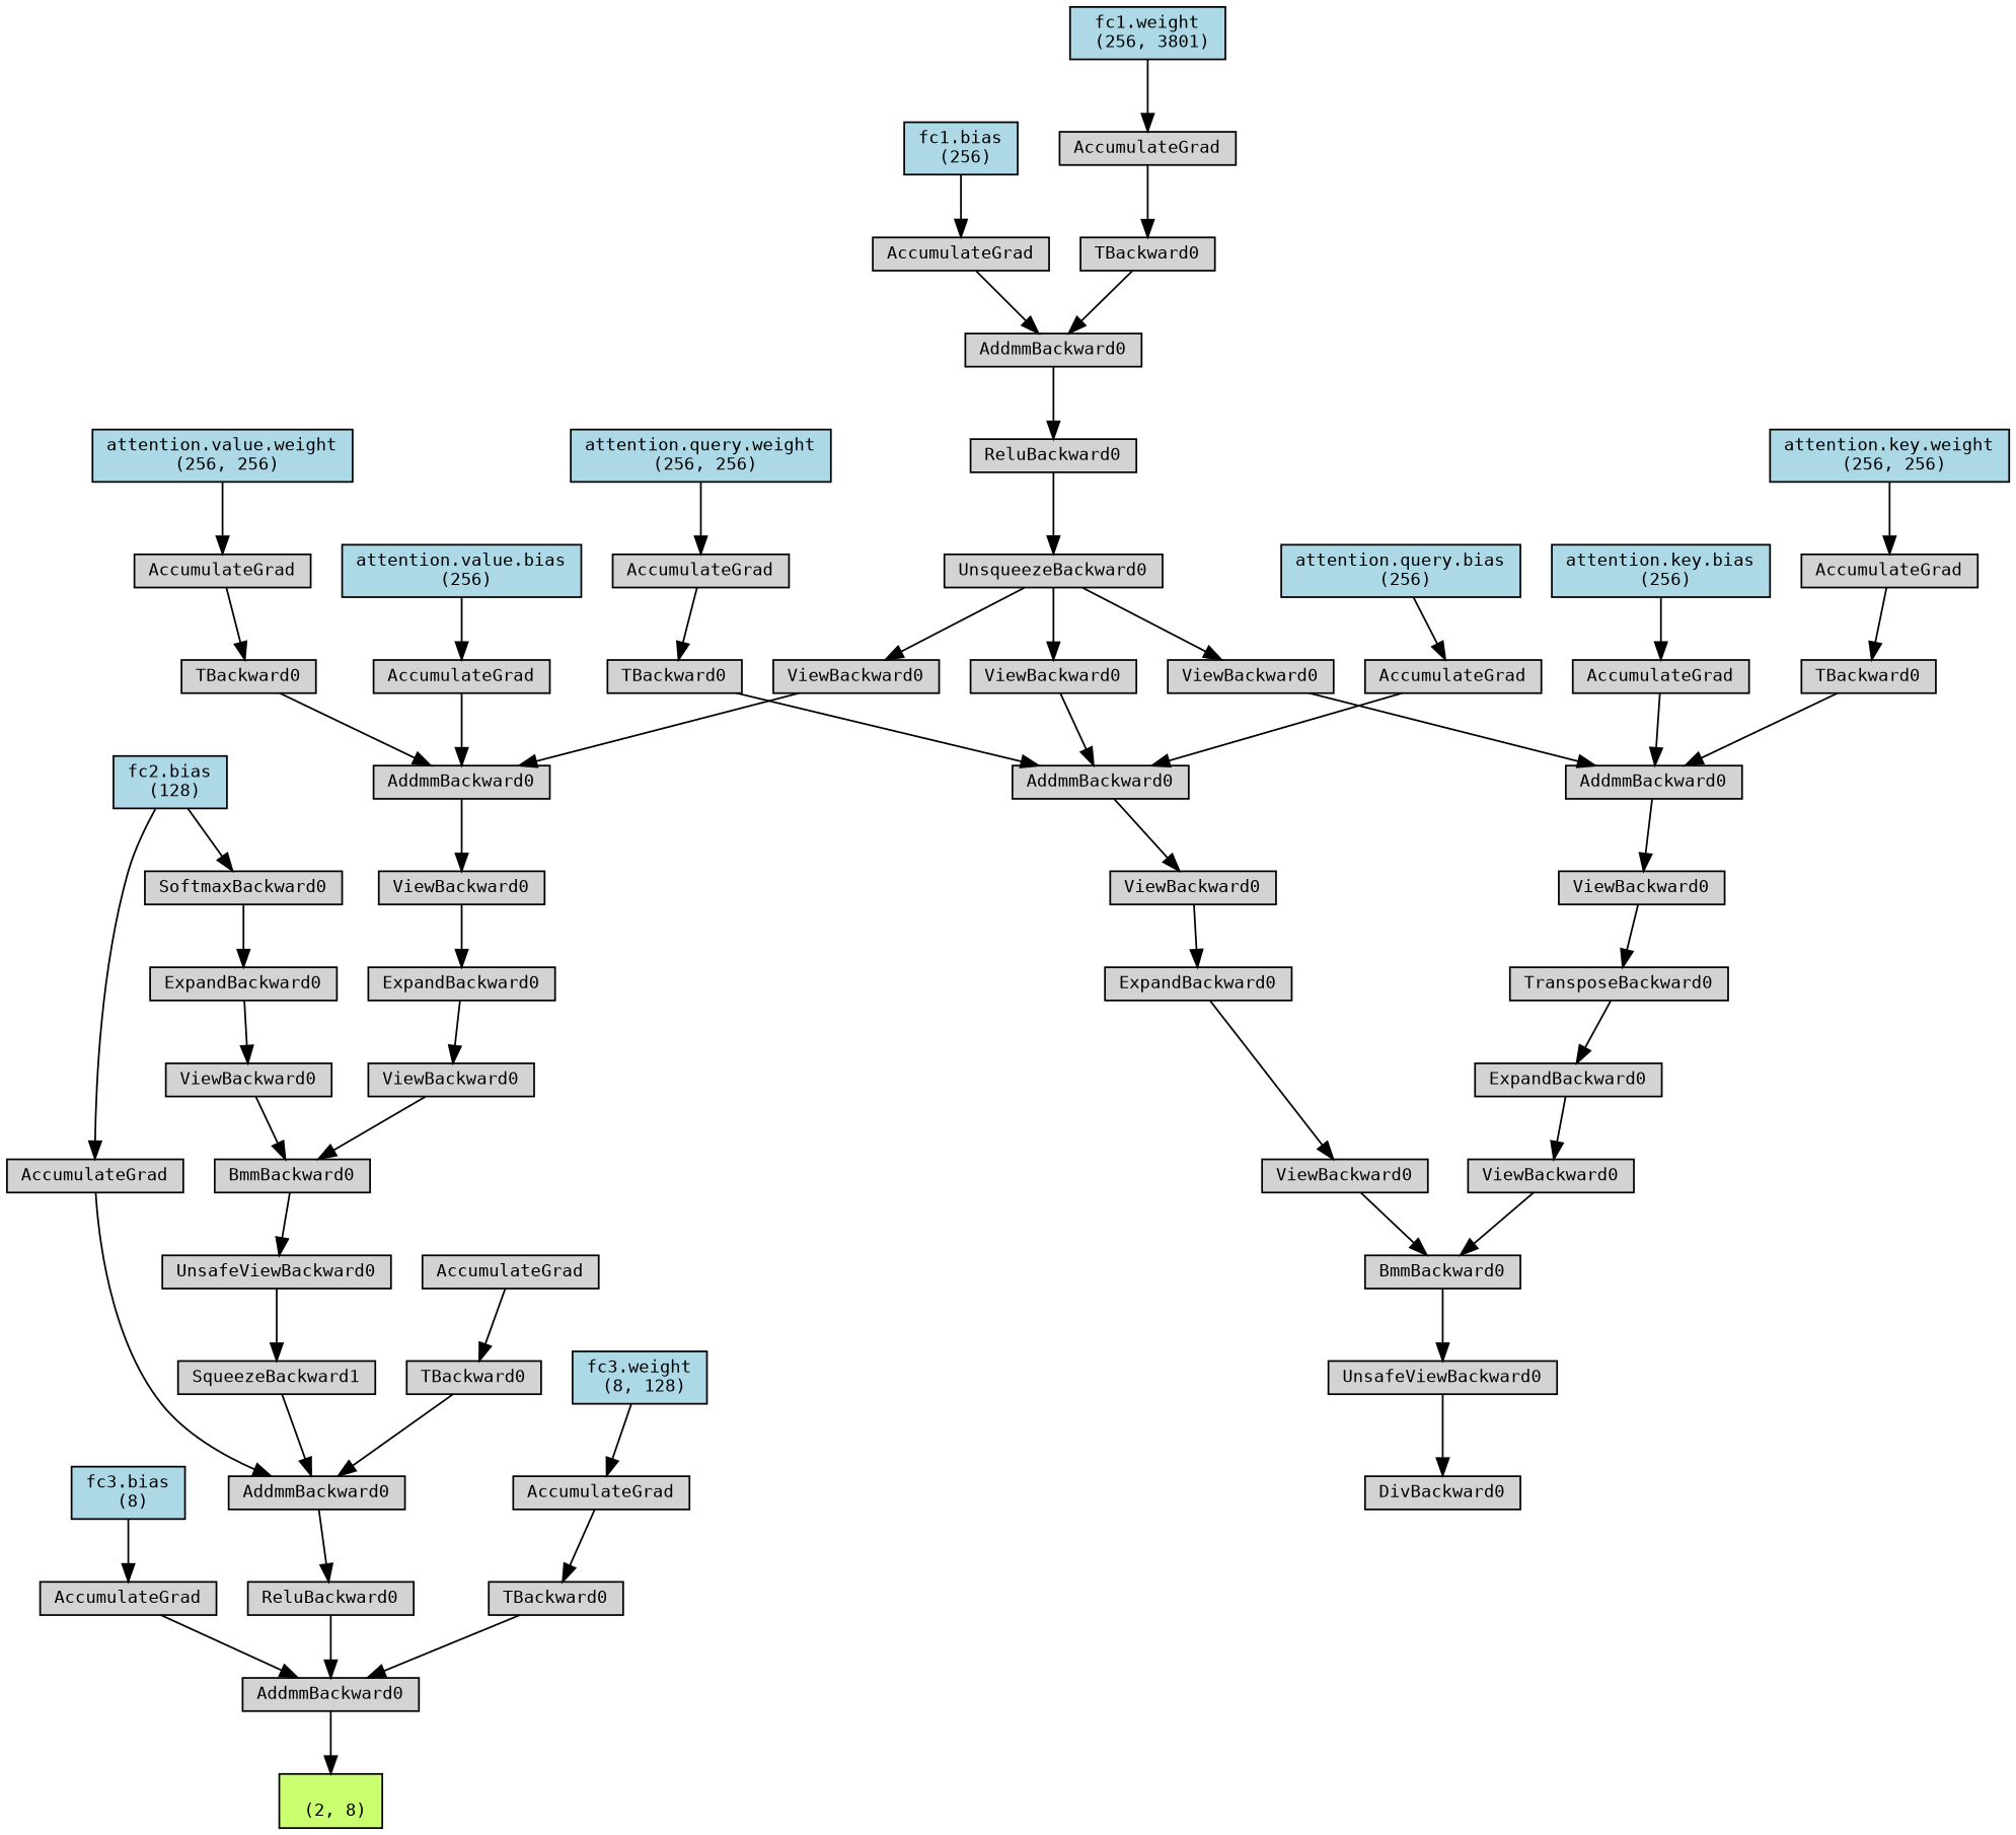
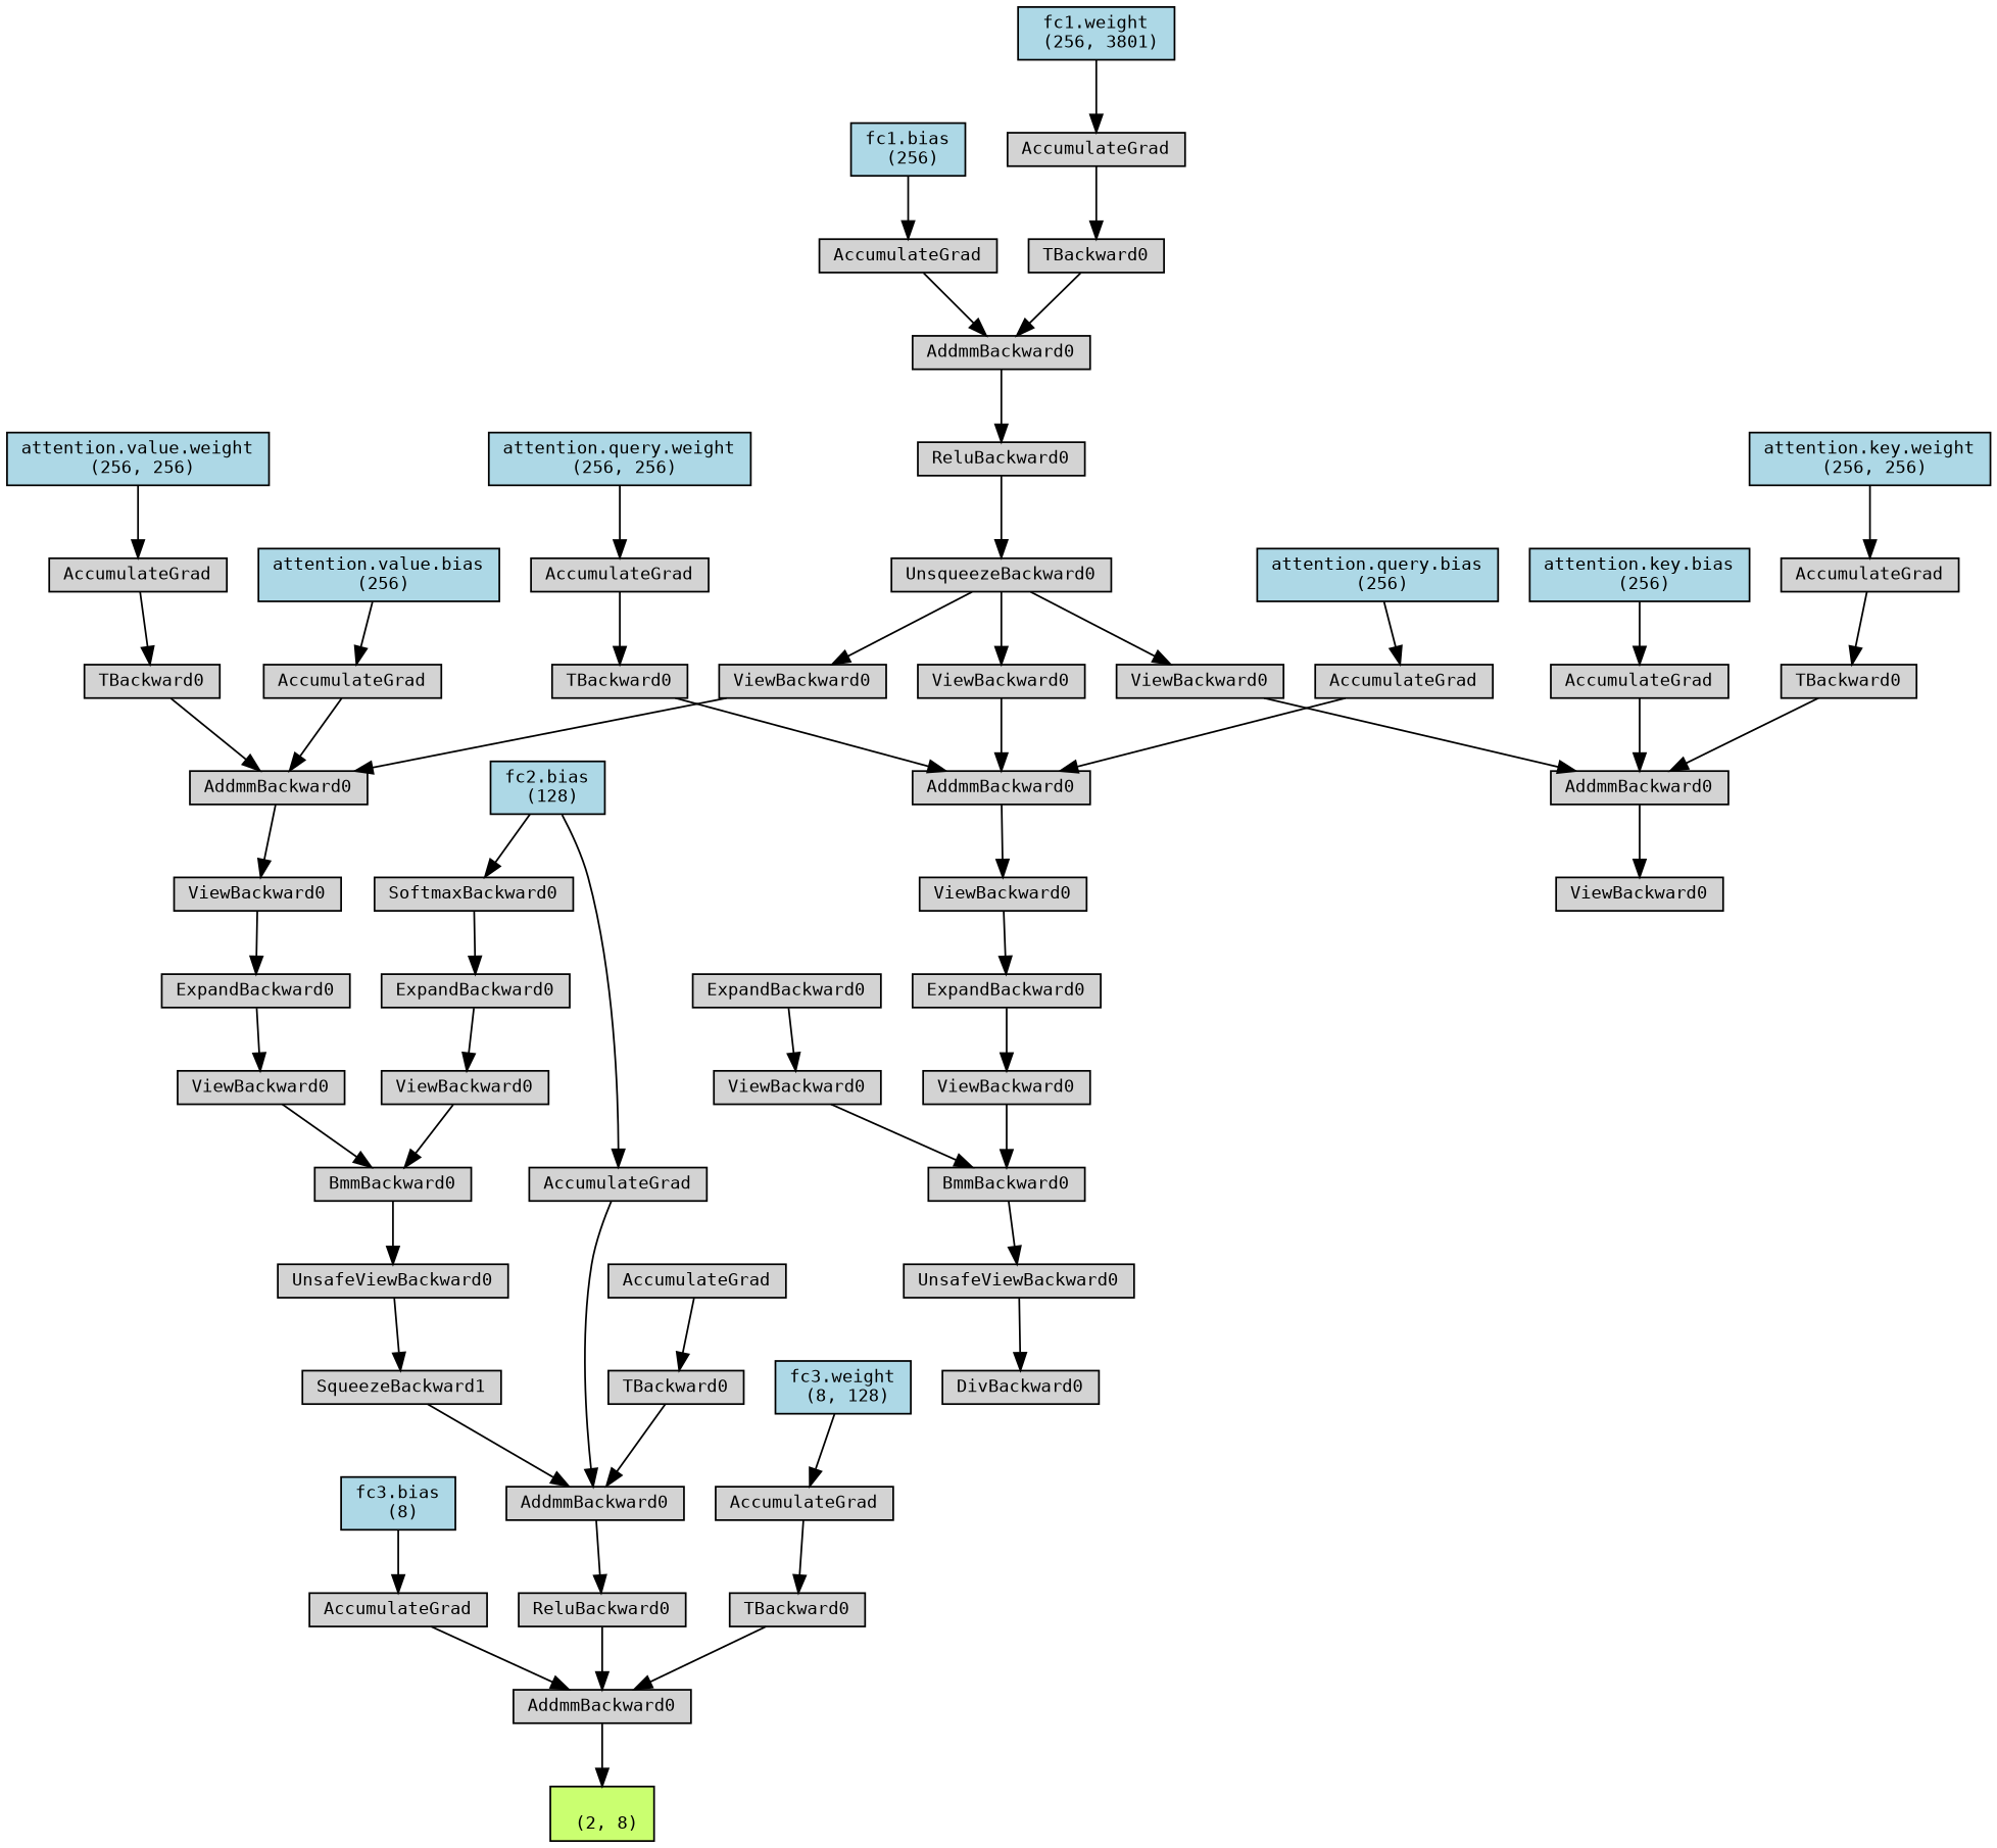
  digraph {
    node [align=left fontname=monospace fontsize=10 ranksep=0.1 shape=box style=filled]
    n1 [fillcolor=darkolivegreen1 height=0.2 label="\n (2, 8)"]
    n2 [height=0.2 label=AddmmBackward0]
    n3 [height=0.2 label=AccumulateGrad]
    n4 [fillcolor=lightblue height=0.2 label="fc3.bias\n (8)"]
    n5 [height=0.2 label=ReluBackward0]
    n6 [height=0.2 label=AddmmBackward0]
    n7 [height=0.2 label=AccumulateGrad]
    n8 [fillcolor=lightblue height=0.2 label="fc2.bias\n (128)"]
    n9 [height=0.2 label=SoftmaxBackward0]
    n10 [height=0.2 label=SqueezeBackward1]
    n11 [height=0.2 label=UnsafeViewBackward0]
    n12 [height=0.2 label=BmmBackward0]
    n13 [height=0.2 label=ViewBackward0]
    n14 [height=0.2 label=ExpandBackward0]
    n15 [height=0.2 label=DivBackward0]
    n16 [height=0.2 label=UnsafeViewBackward0]
    n17 [height=0.2 label=BmmBackward0]
    n18 [height=0.2 label=ViewBackward0]
    n19 [height=0.2 label=ExpandBackward0]
    n20 [height=0.2 label=ViewBackward0]
    n21 [height=0.2 label=AddmmBackward0]
    n22 [height=0.2 label=AccumulateGrad]
    n23 [fillcolor=lightblue height=0.2 label="attention.query.bias\n (256)"]
    n24 [height=0.2 label=ViewBackward0]
    n25 [height=0.2 label=UnsqueezeBackward0]
    n26 [height=0.2 label=ViewBackward0]
    n27 [height=0.2 label=ViewBackward0]
    n28 [height=0.2 label=AddmmBackward0]
    n29 [height=0.2 label=AddmmBackward0]
    n30 [height=0.2 label=ReluBackward0]
    n31 [height=0.2 label=AddmmBackward0]
    n32 [height=0.2 label=AccumulateGrad]
    n33 [fillcolor=lightblue height=0.2 label="fc1.bias\n (256)"]
    n34 [height=0.2 label=TBackward0]
    n35 [height=0.2 label=AccumulateGrad]
    n36 [fillcolor=lightblue height=0.2 label="fc1.weight\n (256, 3801)"]
    n37 [height=0.2 label=TBackward0]
    n38 [height=0.2 label=AccumulateGrad]
    n39 [fillcolor=lightblue height=0.2 label="attention.query.weight\n (256, 256)"]
    n40 [height=0.2 label=ViewBackward0]
    n41 [height=0.2 label=ExpandBackward0]
-   n42 [height=0.2 label=TransposeBackward0]
    n43 [height=0.2 label=ViewBackward0]
    n44 [height=0.2 label=AccumulateGrad]
    n45 [fillcolor=lightblue height=0.2 label="attention.key.bias\n (256)"]
    n46 [height=0.2 label=TBackward0]
    n47 [height=0.2 label=AccumulateGrad]
    n48 [fillcolor=lightblue height=0.2 label="attention.key.weight\n (256, 256)"]
    n49 [height=0.2 label=ViewBackward0]
    n50 [height=0.2 label=ExpandBackward0]
    n51 [height=0.2 label=ViewBackward0]
    n52 [height=0.2 label=AccumulateGrad]
    n53 [fillcolor=lightblue height=0.2 label="attention.value.bias\n (256)"]
    n54 [height=0.2 label=TBackward0]
    n55 [height=0.2 label=AccumulateGrad]
    n56 [fillcolor=lightblue height=0.2 label="attention.value.weight\n (256, 256)"]
    n57 [height=0.2 label=TBackward0]
    n58 [height=0.2 label=AccumulateGrad]
    n59 [height=0.2 label=TBackward0]
    n60 [height=0.2 label=AccumulateGrad]
    n61 [fillcolor=lightblue height=0.2 label="fc3.weight\n (8, 128)"]
    n2 -> n1
    n3 -> n2
    n4 -> n3
    n5 -> n2
    n6 -> n5
    n7 -> n6
    n8 -> n7
    n8 -> n9
    n9 -> n14
    n10 -> n6
    n11 -> n10
    n12 -> n11
    n13 -> n12
    n14 -> n13
    n16 -> n15
    n17 -> n16
    n18 -> n17
    n19 -> n18
    n20 -> n19
    n21 -> n20
    n22 -> n21
    n23 -> n22
    n24 -> n21
    n25 -> n24
    n25 -> n26
    n25 -> n27
    n26 -> n28
    n27 -> n29
    n28 -> n43
    n29 -> n51
    n30 -> n25
    n31 -> n30
    n32 -> n31
    n33 -> n32
    n34 -> n31
    n35 -> n34
    n36 -> n35
    n37 -> n21
    n38 -> n37
    n39 -> n38
    n40 -> n17
    n41 -> n40
-   n42 -> n41
-   n43 -> n42
    n44 -> n28
    n45 -> n44
    n46 -> n28
    n47 -> n46
    n48 -> n47
    n49 -> n12
    n50 -> n49
    n51 -> n50
    n52 -> n29
    n53 -> n52
    n54 -> n29
    n55 -> n54
    n56 -> n55
    n57 -> n6
    n58 -> n57
    n59 -> n2
    n60 -> n59
    n61 -> n60
  }
